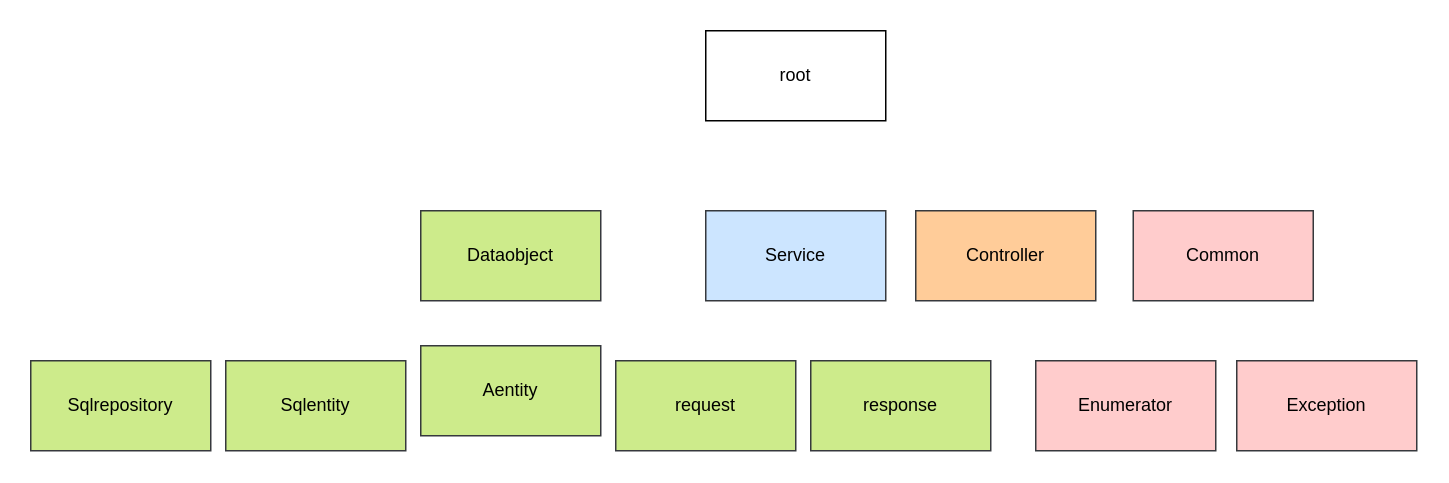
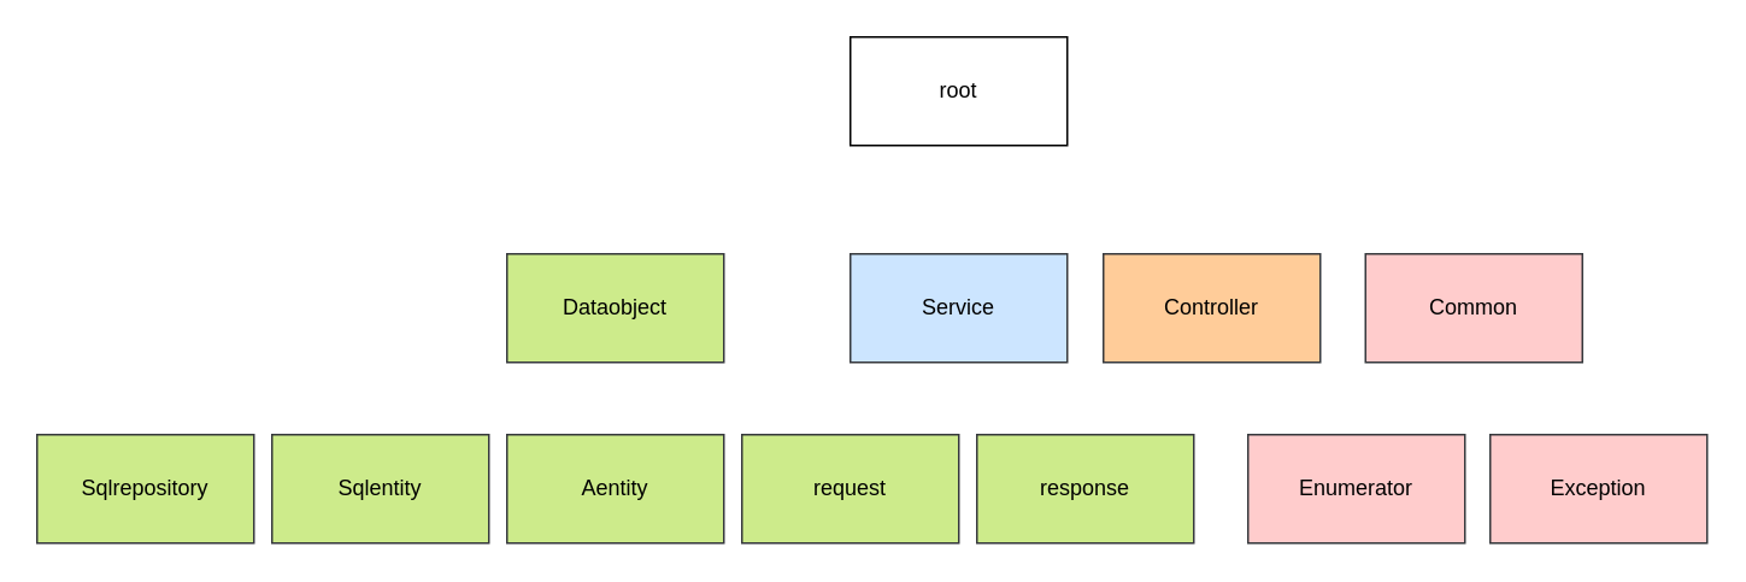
  <mxCell id="0" />
  <mxCell id="1" parent="0" />
  <mxCell id="2" style="edgeStyle=orthogonalEdgeStyle;rounded=0;orthogonalLoop=1;jettySize=auto;html=1;strokeColor=#FFFFFF;" edge="1" parent="1" source="6" target="7"><mxGeometry relative="1" as="geometry" /></mxCell>
  <mxCell id="3" style="edgeStyle=orthogonalEdgeStyle;rounded=0;orthogonalLoop=1;jettySize=auto;html=1;strokeColor=#FFFFFF;" edge="1" parent="1" source="6" target="8"><mxGeometry relative="1" as="geometry"><Array as="points"><mxPoint x="530" y="100" /><mxPoint x="670" y="100" /></Array></mxGeometry></mxCell>
  <mxCell id="4" style="edgeStyle=orthogonalEdgeStyle;rounded=0;orthogonalLoop=1;jettySize=auto;html=1;strokeColor=#FFFFFF;" edge="1" parent="1" source="6" target="14"><mxGeometry relative="1" as="geometry"><Array as="points"><mxPoint x="530" y="100" /><mxPoint x="340" y="100" /></Array></mxGeometry></mxCell>
  <mxCell id="5" style="edgeStyle=orthogonalEdgeStyle;rounded=0;orthogonalLoop=1;jettySize=auto;html=1;strokeColor=#FFFFFF;" edge="1" parent="1" source="6" target="22"><mxGeometry relative="1" as="geometry"><Array as="points"><mxPoint x="530" y="100" /><mxPoint x="815" y="100" /></Array></mxGeometry></mxCell>
  <mxCell id="6" value="root" style="rounded=0;whiteSpace=wrap;html=1;strokeColor=#000000;fillColor=default;" vertex="1" parent="1"><mxGeometry x="470" y="20" width="120" height="60" as="geometry" /></mxCell>
  <mxCell id="7" value="Service" style="rounded=0;whiteSpace=wrap;html=1;fillColor=#cce5ff;strokeColor=#36393d;" vertex="1" parent="1"><mxGeometry x="470" y="140" width="120" height="60" as="geometry" /></mxCell>
  <mxCell id="8" value="Controller&lt;span style=&quot;color: rgba(0, 0, 0, 0); font-family: monospace; font-size: 0px; text-align: start;&quot;&gt;%3CmxGraphModel%3E%3Croot%3E%3CmxCell%20id%3D%220%22%2F%3E%3CmxCell%20id%3D%221%22%20parent%3D%220%22%2F%3E%3CmxCell%20id%3D%222%22%20value%3D%22Service%22%20style%3D%22rounded%3D0%3BwhiteSpace%3Dwrap%3Bhtml%3D1%3B%22%20vertex%3D%221%22%20parent%3D%221%22%3E%3CmxGeometry%20x%3D%22410%22%20y%3D%22210%22%20width%3D%22120%22%20height%3D%2260%22%20as%3D%22geometry%22%2F%3E%3C%2FmxCell%3E%3C%2Froot%3E%3C%2FmxGraphModel%3E&lt;/span&gt;" style="rounded=0;whiteSpace=wrap;html=1;fillColor=#ffcc99;strokeColor=#36393d;" vertex="1" parent="1"><mxGeometry x="610" y="140" width="120" height="60" as="geometry" /></mxCell>
  <mxCell id="9" style="edgeStyle=orthogonalEdgeStyle;rounded=0;orthogonalLoop=1;jettySize=auto;html=1;strokeColor=#FFFFFF;" edge="1" parent="1" source="14" target="15"><mxGeometry relative="1" as="geometry" /></mxCell>
  <mxCell id="10" style="edgeStyle=orthogonalEdgeStyle;rounded=0;orthogonalLoop=1;jettySize=auto;html=1;strokeColor=#FFFFFF;" edge="1" parent="1" source="14" target="18"><mxGeometry relative="1" as="geometry"><Array as="points"><mxPoint x="340" y="220" /><mxPoint x="210" y="220" /></Array></mxGeometry></mxCell>
  <mxCell id="11" style="edgeStyle=orthogonalEdgeStyle;rounded=0;orthogonalLoop=1;jettySize=auto;html=1;strokeColor=#FFFFFF;" edge="1" parent="1" source="14" target="19"><mxGeometry relative="1" as="geometry"><Array as="points"><mxPoint x="340" y="220" /><mxPoint x="80" y="220" /></Array></mxGeometry></mxCell>
  <mxCell id="12" style="edgeStyle=orthogonalEdgeStyle;rounded=0;orthogonalLoop=1;jettySize=auto;html=1;strokeColor=#FFFFFF;" edge="1" parent="1" source="14" target="16"><mxGeometry relative="1" as="geometry"><Array as="points"><mxPoint x="340" y="220" /><mxPoint x="470" y="220" /></Array></mxGeometry></mxCell>
  <mxCell id="13" style="edgeStyle=orthogonalEdgeStyle;rounded=0;orthogonalLoop=1;jettySize=auto;html=1;strokeColor=#FFFFFF;" edge="1" parent="1" source="14" target="17"><mxGeometry relative="1" as="geometry"><Array as="points"><mxPoint x="340" y="220" /><mxPoint x="600" y="220" /></Array></mxGeometry></mxCell>
  <mxCell id="14" value="Dataobject" style="rounded=0;whiteSpace=wrap;html=1;fillColor=#cdeb8b;strokeColor=#36393d;" vertex="1" parent="1"><mxGeometry x="280" y="140" width="120" height="60" as="geometry" /></mxCell>
- <mxCell id="15" value="Aentity" style="rounded=0;whiteSpace=wrap;html=1;fillColor=#cdeb8b;strokeColor=#36393d;" vertex="1" parent="1"><mxGeometry x="280" y="230" width="120" height="60" as="geometry" /></mxCell>
+ <mxCell id="15" value="Aentity" style="rounded=0;whiteSpace=wrap;html=1;fillColor=#cdeb8b;strokeColor=#36393d;" vertex="1" parent="1"><mxGeometry x="280" y="240" width="120" height="60" as="geometry" /></mxCell>
  <mxCell id="16" value="request" style="rounded=0;whiteSpace=wrap;html=1;fillColor=#cdeb8b;strokeColor=#36393d;" vertex="1" parent="1"><mxGeometry y="240" width="120" height="60" as="geometry" x="410" /></mxCell>
  <mxCell id="17" value="response&lt;span style=&quot;color: rgba(0, 0, 0, 0); font-family: monospace; font-size: 0px; text-align: start;&quot;&gt;%3CmxGraphModel%3E%3Croot%3E%3CmxCell%20id%3D%220%22%2F%3E%3CmxCell%20id%3D%221%22%20parent%3D%220%22%2F%3E%3CmxCell%20id%3D%222%22%20value%3D%22request%22%20style%3D%22rounded%3D0%3BwhiteSpace%3Dwrap%3Bhtml%3D1%3B%22%20vertex%3D%221%22%20parent%3D%221%22%3E%3CmxGeometry%20x%3D%22500%22%20y%3D%22360%22%20width%3D%22120%22%20height%3D%2260%22%20as%3D%22geometry%22%2F%3E%3C%2FmxCell%3E%3C%2Froot%3E%3C%2FmxGraphModel%3E&lt;/span&gt;" style="rounded=0;whiteSpace=wrap;html=1;fillColor=#cdeb8b;strokeColor=#36393d;" vertex="1" parent="1"><mxGeometry x="540" y="240" width="120" height="60" as="geometry" /></mxCell>
  <mxCell id="18" value="Sqlentity" style="rounded=0;whiteSpace=wrap;html=1;fillColor=#cdeb8b;strokeColor=#36393d;" vertex="1" parent="1"><mxGeometry x="150" y="240" width="120" height="60" as="geometry" /></mxCell>
  <mxCell id="19" value="Sqlrepository" style="rounded=0;whiteSpace=wrap;html=1;fillColor=#cdeb8b;strokeColor=#36393d;" vertex="1" parent="1"><mxGeometry x="20" y="240" width="120" height="60" as="geometry" /></mxCell>
  <mxCell id="20" style="edgeStyle=orthogonalEdgeStyle;rounded=0;orthogonalLoop=1;jettySize=auto;html=1;strokeColor=#FFFFFF;" edge="1" parent="1" source="22" target="23"><mxGeometry relative="1" as="geometry" /></mxCell>
  <mxCell id="21" style="edgeStyle=orthogonalEdgeStyle;rounded=0;orthogonalLoop=1;jettySize=auto;html=1;strokeColor=#FFFFFF;" edge="1" parent="1" source="22" target="24"><mxGeometry relative="1" as="geometry" /></mxCell>
  <mxCell id="22" value="Common" style="rounded=0;whiteSpace=wrap;html=1;fillColor=#ffcccc;strokeColor=#36393d;" vertex="1" parent="1"><mxGeometry x="755" y="140" width="120" height="60" as="geometry" /></mxCell>
  <mxCell id="23" value="Enumerator" style="rounded=0;whiteSpace=wrap;html=1;fillColor=#ffcccc;strokeColor=#36393d;" vertex="1" parent="1"><mxGeometry x="690" y="240" width="120" height="60" as="geometry" /></mxCell>
  <mxCell id="24" value="Exception" style="rounded=0;whiteSpace=wrap;html=1;fillColor=#ffcccc;strokeColor=#36393d;" vertex="1" parent="1"><mxGeometry x="824" y="240" width="120" height="60" as="geometry" /></mxCell>
